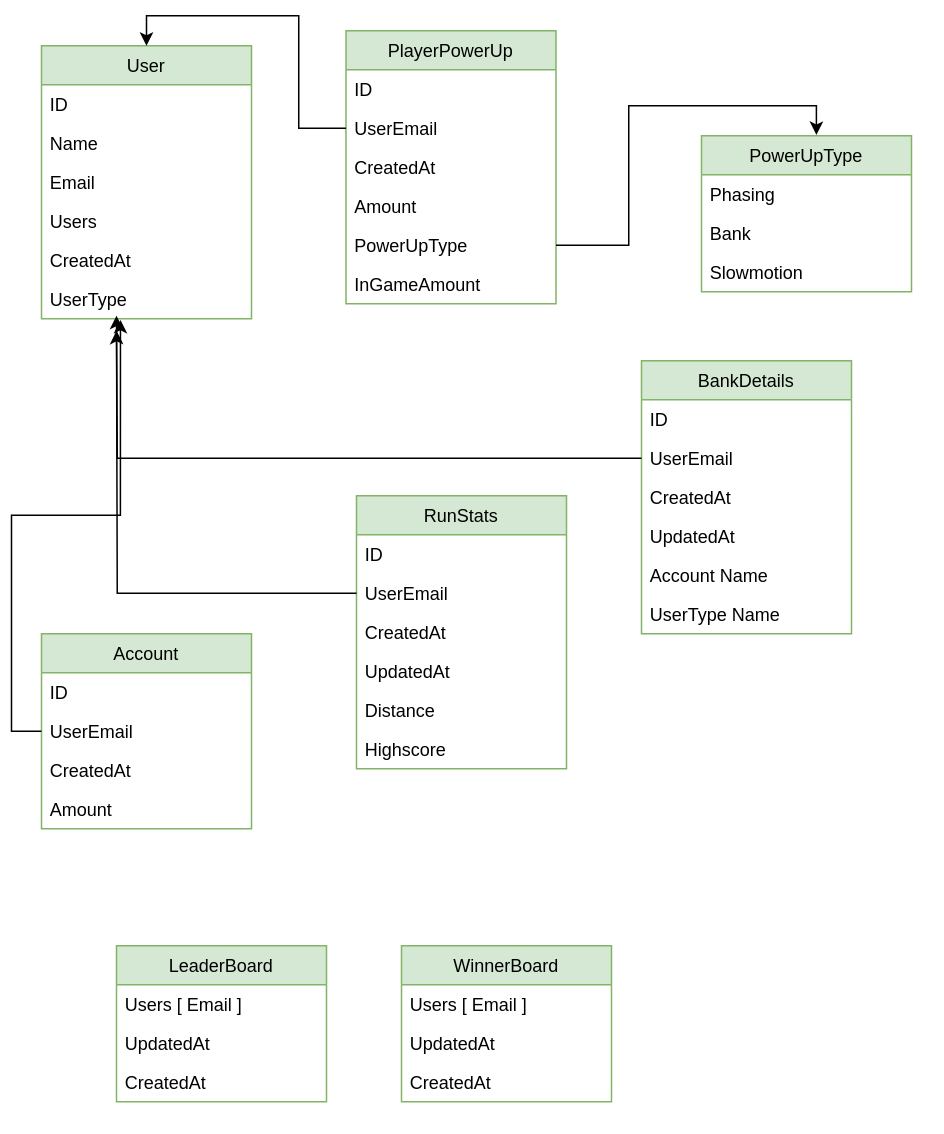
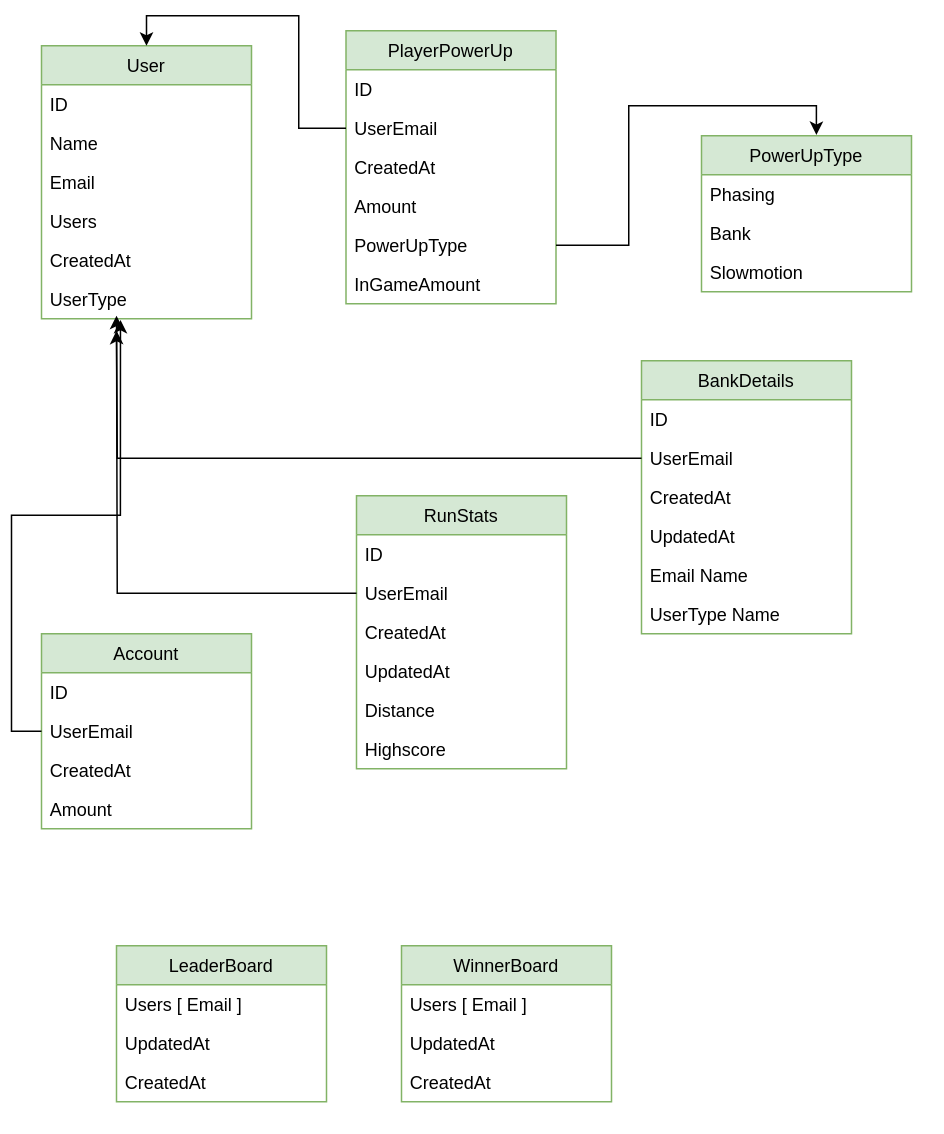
  <mxCell id="0" />
  <mxCell id="1" parent="0" />
  <mxCell id="2" value="PlayerPowerUp" style="swimlane;fontStyle=0;childLayout=stackLayout;horizontal=1;startSize=26;fillColor=#d5e8d4;horizontalStack=0;resizeParent=1;resizeParentMax=0;resizeLast=0;collapsible=1;marginBottom=0;strokeColor=#82b366;" parent="1" vertex="1"><mxGeometry x="223" y="20" width="140" height="182" as="geometry"><mxRectangle x="710" y="190" width="120" height="26" as="alternateBounds" /></mxGeometry></mxCell>
  <mxCell id="3" value="ID" style="text;strokeColor=none;fillColor=none;align=left;verticalAlign=top;spacingLeft=4;spacingRight=4;overflow=hidden;rotatable=0;points=[[0,0.5],[1,0.5]];portConstraint=eastwest;" parent="2" vertex="1"><mxGeometry y="26" width="140" height="26" as="geometry" /></mxCell>
  <mxCell id="4" value="UserEmail" style="text;strokeColor=none;fillColor=none;align=left;verticalAlign=top;spacingLeft=4;spacingRight=4;overflow=hidden;rotatable=0;points=[[0,0.5],[1,0.5]];portConstraint=eastwest;" parent="2" vertex="1"><mxGeometry y="52" width="140" height="26" as="geometry" /></mxCell>
  <mxCell id="5" value="CreatedAt&#10;&#10;" style="text;strokeColor=none;fillColor=none;align=left;verticalAlign=top;spacingLeft=4;spacingRight=4;overflow=hidden;rotatable=0;points=[[0,0.5],[1,0.5]];portConstraint=eastwest;" parent="2" vertex="1"><mxGeometry y="78" width="140" height="26" as="geometry" /></mxCell>
  <mxCell id="6" value="Amount" style="text;strokeColor=none;fillColor=none;align=left;verticalAlign=top;spacingLeft=4;spacingRight=4;overflow=hidden;rotatable=0;points=[[0,0.5],[1,0.5]];portConstraint=eastwest;" parent="2" vertex="1"><mxGeometry y="104" width="140" height="26" as="geometry" /></mxCell>
  <mxCell id="7" value="PowerUpType" style="text;strokeColor=none;fillColor=none;align=left;verticalAlign=top;spacingLeft=4;spacingRight=4;overflow=hidden;rotatable=0;points=[[0,0.5],[1,0.5]];portConstraint=eastwest;" parent="2" vertex="1"><mxGeometry y="130" width="140" height="26" as="geometry" /></mxCell>
  <mxCell id="8" value="InGameAmount" style="text;strokeColor=none;fillColor=none;align=left;verticalAlign=top;spacingLeft=4;spacingRight=4;overflow=hidden;rotatable=0;points=[[0,0.5],[1,0.5]];portConstraint=eastwest;" parent="2" vertex="1"><mxGeometry y="156" width="140" height="26" as="geometry" /></mxCell>
  <mxCell id="9" value="User" style="swimlane;fontStyle=0;childLayout=stackLayout;horizontal=1;startSize=26;fillColor=#d5e8d4;horizontalStack=0;resizeParent=1;resizeParentMax=0;resizeLast=0;collapsible=1;marginBottom=0;strokeColor=#82b366;" parent="1" vertex="1"><mxGeometry x="20" y="30" width="140" height="182" as="geometry"><mxRectangle x="710" y="190" width="120" height="26" as="alternateBounds" /></mxGeometry></mxCell>
  <mxCell id="10" value="ID" style="text;strokeColor=none;fillColor=none;align=left;verticalAlign=top;spacingLeft=4;spacingRight=4;overflow=hidden;rotatable=0;points=[[0,0.5],[1,0.5]];portConstraint=eastwest;" parent="9" vertex="1"><mxGeometry y="26" width="140" height="26" as="geometry" /></mxCell>
  <mxCell id="11" value="Name" style="text;strokeColor=none;fillColor=none;align=left;verticalAlign=top;spacingLeft=4;spacingRight=4;overflow=hidden;rotatable=0;points=[[0,0.5],[1,0.5]];portConstraint=eastwest;" parent="9" vertex="1"><mxGeometry y="52" width="140" height="26" as="geometry" /></mxCell>
  <mxCell id="12" value="Email" style="text;strokeColor=none;fillColor=none;align=left;verticalAlign=top;spacingLeft=4;spacingRight=4;overflow=hidden;rotatable=0;points=[[0,0.5],[1,0.5]];portConstraint=eastwest;" parent="9" vertex="1"><mxGeometry y="78" width="140" height="26" as="geometry" /></mxCell>
  <mxCell id="13" value="Users" style="text;strokeColor=none;fillColor=none;align=left;verticalAlign=top;spacingLeft=4;spacingRight=4;overflow=hidden;rotatable=0;points=[[0,0.5],[1,0.5]];portConstraint=eastwest;" parent="9" vertex="1"><mxGeometry y="104" width="140" height="26" as="geometry" /></mxCell>
  <mxCell id="14" value="CreatedAt" style="text;strokeColor=none;fillColor=none;align=left;verticalAlign=top;spacingLeft=4;spacingRight=4;overflow=hidden;rotatable=0;points=[[0,0.5],[1,0.5]];portConstraint=eastwest;" parent="9" vertex="1"><mxGeometry y="130" width="140" height="26" as="geometry" /></mxCell>
  <mxCell id="15" value="UserType" style="text;strokeColor=none;fillColor=none;align=left;verticalAlign=top;spacingLeft=4;spacingRight=4;overflow=hidden;rotatable=0;points=[[0,0.5],[1,0.5]];portConstraint=eastwest;" parent="9" vertex="1"><mxGeometry y="156" width="140" height="26" as="geometry" /></mxCell>
  <mxCell id="16" value="Account" style="swimlane;fontStyle=0;childLayout=stackLayout;horizontal=1;startSize=26;fillColor=#d5e8d4;horizontalStack=0;resizeParent=1;resizeParentMax=0;resizeLast=0;collapsible=1;marginBottom=0;strokeColor=#82b366;" parent="1" vertex="1"><mxGeometry x="20" y="422" width="140" height="130" as="geometry"><mxRectangle x="710" y="190" width="120" height="26" as="alternateBounds" /></mxGeometry></mxCell>
  <mxCell id="17" value="ID" style="text;strokeColor=none;fillColor=none;align=left;verticalAlign=top;spacingLeft=4;spacingRight=4;overflow=hidden;rotatable=0;points=[[0,0.5],[1,0.5]];portConstraint=eastwest;" parent="16" vertex="1"><mxGeometry y="26" width="140" height="26" as="geometry" /></mxCell>
  <mxCell id="18" value="UserEmail" style="text;strokeColor=none;fillColor=none;align=left;verticalAlign=top;spacingLeft=4;spacingRight=4;overflow=hidden;rotatable=0;points=[[0,0.5],[1,0.5]];portConstraint=eastwest;" parent="16" vertex="1"><mxGeometry y="52" width="140" height="26" as="geometry" /></mxCell>
  <mxCell id="19" value="CreatedAt" style="text;strokeColor=none;fillColor=none;align=left;verticalAlign=top;spacingLeft=4;spacingRight=4;overflow=hidden;rotatable=0;points=[[0,0.5],[1,0.5]];portConstraint=eastwest;" parent="16" vertex="1"><mxGeometry y="78" width="140" height="26" as="geometry" /></mxCell>
  <mxCell id="20" value="Amount" style="text;strokeColor=none;fillColor=none;align=left;verticalAlign=top;spacingLeft=4;spacingRight=4;overflow=hidden;rotatable=0;points=[[0,0.5],[1,0.5]];portConstraint=eastwest;" parent="16" vertex="1"><mxGeometry y="104" width="140" height="26" as="geometry" /></mxCell>
  <mxCell id="21" value="PowerUpType" style="swimlane;fontStyle=0;childLayout=stackLayout;horizontal=1;startSize=26;fillColor=#d5e8d4;horizontalStack=0;resizeParent=1;resizeParentMax=0;resizeLast=0;collapsible=1;marginBottom=0;strokeColor=#82b366;" parent="1" vertex="1"><mxGeometry x="460" y="90" width="140" height="104" as="geometry"><mxRectangle x="710" y="190" width="120" height="26" as="alternateBounds" /></mxGeometry></mxCell>
  <mxCell id="22" value="Phasing" style="text;strokeColor=none;fillColor=none;align=left;verticalAlign=top;spacingLeft=4;spacingRight=4;overflow=hidden;rotatable=0;points=[[0,0.5],[1,0.5]];portConstraint=eastwest;" parent="21" vertex="1"><mxGeometry y="26" width="140" height="26" as="geometry" /></mxCell>
  <mxCell id="23" value="Bank" style="text;strokeColor=none;fillColor=none;align=left;verticalAlign=top;spacingLeft=4;spacingRight=4;overflow=hidden;rotatable=0;points=[[0,0.5],[1,0.5]];portConstraint=eastwest;" parent="21" vertex="1"><mxGeometry y="52" width="140" height="26" as="geometry" /></mxCell>
  <mxCell id="24" value="Slowmotion" style="text;strokeColor=none;fillColor=none;align=left;verticalAlign=top;spacingLeft=4;spacingRight=4;overflow=hidden;rotatable=0;points=[[0,0.5],[1,0.5]];portConstraint=eastwest;" parent="21" vertex="1"><mxGeometry y="78" width="140" height="26" as="geometry" /></mxCell>
  <mxCell id="25" style="edgeStyle=orthogonalEdgeStyle;rounded=0;orthogonalLoop=1;jettySize=auto;html=1;entryX=0.547;entryY=-0.005;entryDx=0;entryDy=0;entryPerimeter=0;" parent="1" source="7" target="21" edge="1"><mxGeometry relative="1" as="geometry" /></mxCell>
  <mxCell id="26" value="RunStats" style="swimlane;fontStyle=0;childLayout=stackLayout;horizontal=1;startSize=26;fillColor=#d5e8d4;horizontalStack=0;resizeParent=1;resizeParentMax=0;resizeLast=0;collapsible=1;marginBottom=0;strokeColor=#82b366;" parent="1" vertex="1"><mxGeometry x="230" y="330" width="140" height="182" as="geometry"><mxRectangle x="710" y="190" width="120" height="26" as="alternateBounds" /></mxGeometry></mxCell>
  <mxCell id="27" value="ID" style="text;strokeColor=none;fillColor=none;align=left;verticalAlign=top;spacingLeft=4;spacingRight=4;overflow=hidden;rotatable=0;points=[[0,0.5],[1,0.5]];portConstraint=eastwest;" parent="26" vertex="1"><mxGeometry y="26" width="140" height="26" as="geometry" /></mxCell>
  <mxCell id="28" value="UserEmail" style="text;strokeColor=none;fillColor=none;align=left;verticalAlign=top;spacingLeft=4;spacingRight=4;overflow=hidden;rotatable=0;points=[[0,0.5],[1,0.5]];portConstraint=eastwest;" parent="26" vertex="1"><mxGeometry y="52" width="140" height="26" as="geometry" /></mxCell>
  <mxCell id="29" value="CreatedAt" style="text;strokeColor=none;fillColor=none;align=left;verticalAlign=top;spacingLeft=4;spacingRight=4;overflow=hidden;rotatable=0;points=[[0,0.5],[1,0.5]];portConstraint=eastwest;" parent="26" vertex="1"><mxGeometry y="78" width="140" height="26" as="geometry" /></mxCell>
  <mxCell id="30" value="UpdatedAt" style="text;strokeColor=none;fillColor=none;align=left;verticalAlign=top;spacingLeft=4;spacingRight=4;overflow=hidden;rotatable=0;points=[[0,0.5],[1,0.5]];portConstraint=eastwest;" parent="26" vertex="1"><mxGeometry y="104" width="140" height="26" as="geometry" /></mxCell>
  <mxCell id="31" value="Distance" style="text;strokeColor=none;fillColor=none;align=left;verticalAlign=top;spacingLeft=4;spacingRight=4;overflow=hidden;rotatable=0;points=[[0,0.5],[1,0.5]];portConstraint=eastwest;" parent="26" vertex="1"><mxGeometry y="130" width="140" height="26" as="geometry" /></mxCell>
  <mxCell id="32" value="Highscore" style="text;strokeColor=none;fillColor=none;align=left;verticalAlign=top;spacingLeft=4;spacingRight=4;overflow=hidden;rotatable=0;points=[[0,0.5],[1,0.5]];portConstraint=eastwest;" parent="26" vertex="1"><mxGeometry y="156" width="140" height="26" as="geometry" /></mxCell>
  <mxCell id="33" value="BankDetails" style="swimlane;fontStyle=0;childLayout=stackLayout;horizontal=1;startSize=26;fillColor=#d5e8d4;horizontalStack=0;resizeParent=1;resizeParentMax=0;resizeLast=0;collapsible=1;marginBottom=0;strokeColor=#82b366;" parent="1" vertex="1"><mxGeometry x="420" y="240" width="140" height="182" as="geometry"><mxRectangle x="710" y="190" width="120" height="26" as="alternateBounds" /></mxGeometry></mxCell>
  <mxCell id="34" value="ID" style="text;strokeColor=none;fillColor=none;align=left;verticalAlign=top;spacingLeft=4;spacingRight=4;overflow=hidden;rotatable=0;points=[[0,0.5],[1,0.5]];portConstraint=eastwest;" parent="33" vertex="1"><mxGeometry y="26" width="140" height="26" as="geometry" /></mxCell>
  <mxCell id="35" value="UserEmail" style="text;strokeColor=none;fillColor=none;align=left;verticalAlign=top;spacingLeft=4;spacingRight=4;overflow=hidden;rotatable=0;points=[[0,0.5],[1,0.5]];portConstraint=eastwest;" parent="33" vertex="1"><mxGeometry y="52" width="140" height="26" as="geometry" /></mxCell>
  <mxCell id="36" value="CreatedAt" style="text;strokeColor=none;fillColor=none;align=left;verticalAlign=top;spacingLeft=4;spacingRight=4;overflow=hidden;rotatable=0;points=[[0,0.5],[1,0.5]];portConstraint=eastwest;" parent="33" vertex="1"><mxGeometry y="78" width="140" height="26" as="geometry" /></mxCell>
  <mxCell id="37" value="UpdatedAt" style="text;strokeColor=none;fillColor=none;align=left;verticalAlign=top;spacingLeft=4;spacingRight=4;overflow=hidden;rotatable=0;points=[[0,0.5],[1,0.5]];portConstraint=eastwest;" parent="33" vertex="1"><mxGeometry y="104" width="140" height="26" as="geometry" /></mxCell>
- <mxCell id="38" value="Account Name" style="text;strokeColor=none;fillColor=none;align=left;verticalAlign=top;spacingLeft=4;spacingRight=4;overflow=hidden;rotatable=0;points=[[0,0.5],[1,0.5]];portConstraint=eastwest;" parent="33" vertex="1"><mxGeometry y="130" width="140" height="26" as="geometry" /></mxCell>
+ <mxCell id="38" value="Email Name" style="text;strokeColor=none;fillColor=none;align=left;verticalAlign=top;spacingLeft=4;spacingRight=4;overflow=hidden;rotatable=0;points=[[0,0.5],[1,0.5]];portConstraint=eastwest;" parent="33" vertex="1"><mxGeometry y="130" width="140" height="26" as="geometry" /></mxCell>
  <mxCell id="39" value="UserType Name" style="text;strokeColor=none;fillColor=none;align=left;verticalAlign=top;spacingLeft=4;spacingRight=4;overflow=hidden;rotatable=0;points=[[0,0.5],[1,0.5]];portConstraint=eastwest;" parent="33" vertex="1"><mxGeometry y="156" width="140" height="26" as="geometry" /></mxCell>
  <mxCell id="40" value="LeaderBoard" style="swimlane;fontStyle=0;childLayout=stackLayout;horizontal=1;startSize=26;fillColor=#d5e8d4;horizontalStack=0;resizeParent=1;resizeParentMax=0;resizeLast=0;collapsible=1;marginBottom=0;strokeColor=#82b366;" parent="1" vertex="1"><mxGeometry x="70" y="630" width="140" height="104" as="geometry"><mxRectangle x="710" y="190" width="120" height="26" as="alternateBounds" /></mxGeometry></mxCell>
  <mxCell id="41" value="Users [ Email ]" style="text;strokeColor=none;fillColor=none;align=left;verticalAlign=top;spacingLeft=4;spacingRight=4;overflow=hidden;rotatable=0;points=[[0,0.5],[1,0.5]];portConstraint=eastwest;" parent="40" vertex="1"><mxGeometry y="26" width="140" height="26" as="geometry" /></mxCell>
  <mxCell id="42" value="UpdatedAt" style="text;strokeColor=none;fillColor=none;align=left;verticalAlign=top;spacingLeft=4;spacingRight=4;overflow=hidden;rotatable=0;points=[[0,0.5],[1,0.5]];portConstraint=eastwest;" parent="40" vertex="1"><mxGeometry y="52" width="140" height="26" as="geometry" /></mxCell>
  <mxCell id="43" value="CreatedAt" style="text;strokeColor=none;fillColor=none;align=left;verticalAlign=top;spacingLeft=4;spacingRight=4;overflow=hidden;rotatable=0;points=[[0,0.5],[1,0.5]];portConstraint=eastwest;" parent="40" vertex="1"><mxGeometry y="78" width="140" height="26" as="geometry" /></mxCell>
  <mxCell id="44" value="WinnerBoard" style="swimlane;fontStyle=0;childLayout=stackLayout;horizontal=1;startSize=26;fillColor=#d5e8d4;horizontalStack=0;resizeParent=1;resizeParentMax=0;resizeLast=0;collapsible=1;marginBottom=0;strokeColor=#82b366;" parent="1" vertex="1"><mxGeometry x="260" y="630" width="140" height="104" as="geometry"><mxRectangle x="710" y="190" width="120" height="26" as="alternateBounds" /></mxGeometry></mxCell>
  <mxCell id="45" value="Users [ Email ]" style="text;strokeColor=none;fillColor=none;align=left;verticalAlign=top;spacingLeft=4;spacingRight=4;overflow=hidden;rotatable=0;points=[[0,0.5],[1,0.5]];portConstraint=eastwest;" parent="44" vertex="1"><mxGeometry y="26" width="140" height="26" as="geometry" /></mxCell>
  <mxCell id="46" value="UpdatedAt" style="text;strokeColor=none;fillColor=none;align=left;verticalAlign=top;spacingLeft=4;spacingRight=4;overflow=hidden;rotatable=0;points=[[0,0.5],[1,0.5]];portConstraint=eastwest;" parent="44" vertex="1"><mxGeometry y="52" width="140" height="26" as="geometry" /></mxCell>
  <mxCell id="47" value="CreatedAt" style="text;strokeColor=none;fillColor=none;align=left;verticalAlign=top;spacingLeft=4;spacingRight=4;overflow=hidden;rotatable=0;points=[[0,0.5],[1,0.5]];portConstraint=eastwest;" parent="44" vertex="1"><mxGeometry y="78" width="140" height="26" as="geometry" /></mxCell>
  <mxCell id="48" style="edgeStyle=orthogonalEdgeStyle;rounded=0;orthogonalLoop=1;jettySize=auto;html=1;entryX=0.376;entryY=1.029;entryDx=0;entryDy=0;entryPerimeter=0;" parent="1" source="18" target="15" edge="1"><mxGeometry relative="1" as="geometry" /></mxCell>
  <mxCell id="49" style="edgeStyle=orthogonalEdgeStyle;rounded=0;orthogonalLoop=1;jettySize=auto;html=1;" parent="1" source="28" edge="1"><mxGeometry relative="1" as="geometry"><mxPoint x="70" y="210" as="targetPoint" /></mxGeometry></mxCell>
  <mxCell id="50" style="edgeStyle=orthogonalEdgeStyle;rounded=0;orthogonalLoop=1;jettySize=auto;html=1;entryX=0.5;entryY=0;entryDx=0;entryDy=0;" parent="1" source="4" target="9" edge="1"><mxGeometry relative="1" as="geometry" /></mxCell>
  <mxCell id="51" style="edgeStyle=orthogonalEdgeStyle;rounded=0;orthogonalLoop=1;jettySize=auto;html=1;" parent="1" source="35" edge="1"><mxGeometry relative="1" as="geometry"><mxPoint x="70" y="220" as="targetPoint" /></mxGeometry></mxCell>
